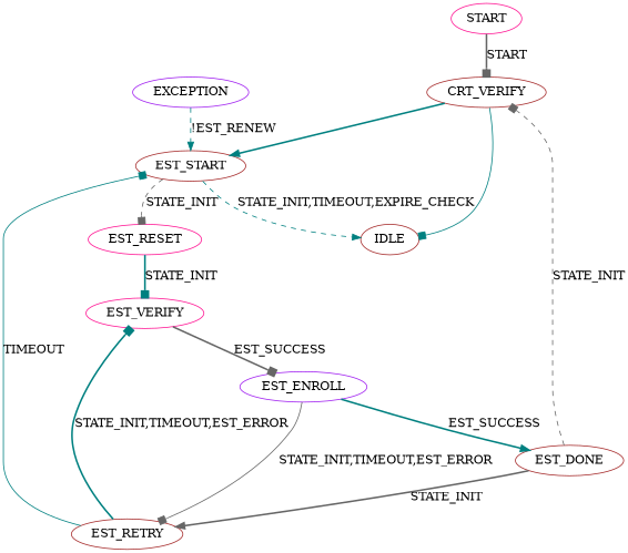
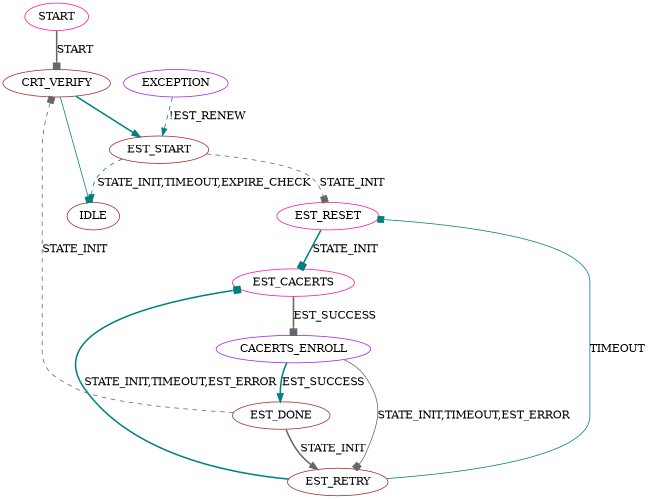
  digraph {
    node [color=brown]
    edge [arrowhead=box color=teal style=bold]
    START [color=deeppink init=true]
    CRT_VERIFY
    EST_START
    IDLE
    EST_RESET [color=deeppink]
-   EST_CACERTS [color=deeppink label=EST_VERIFY]
-   EST_ENROLL [color=purple]
+   EST_CACERTS [color=deeppink]
+   EST_ENROLL [color=purple label=CACERTS_ENROLL]
    EST_RETRY
    EST_DONE
    EXCEPTION [color=purple]
    START -> CRT_VERIFY [color=gray40 label=START]
    CRT_VERIFY -> EST_START [arrowhead=normal]
    CRT_VERIFY -> IDLE [style=solid]
    EST_START -> IDLE [arrowhead=normal label="STATE_INIT,TIMEOUT,EXPIRE_CHECK" style=dashed]
    EST_START -> EST_RESET [color=gray40 label=STATE_INIT style=dashed]
    EST_RESET -> EST_CACERTS [label=STATE_INIT]
    EST_CACERTS -> EST_ENROLL [color=gray40 label=EST_SUCCESS]
    EST_ENROLL -> EST_RETRY [color=gray40 label="STATE_INIT,TIMEOUT,EST_ERROR" style=solid]
    EST_ENROLL -> EST_DONE [arrowhead=normal label=EST_SUCCESS]
-   EST_RETRY -> EST_START [label=TIMEOUT style=solid]
+   EST_RETRY -> EST_RESET [label=TIMEOUT style=solid]
    EST_RETRY -> EST_CACERTS [label="STATE_INIT,TIMEOUT,EST_ERROR"]
    EST_DONE -> CRT_VERIFY [color=gray40 label=STATE_INIT style=dashed]
    EST_DONE -> EST_RETRY [arrowhead=normal color=gray40 label=STATE_INIT]
    EXCEPTION -> EST_START [arrowhead=normal label="!EST_RENEW" style=dashed]
  }
